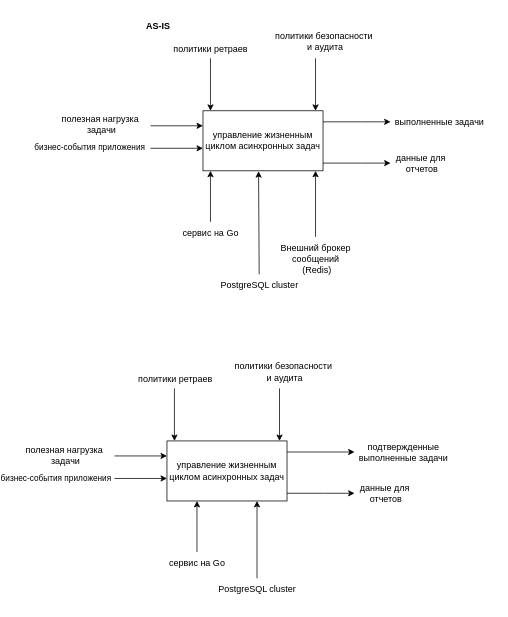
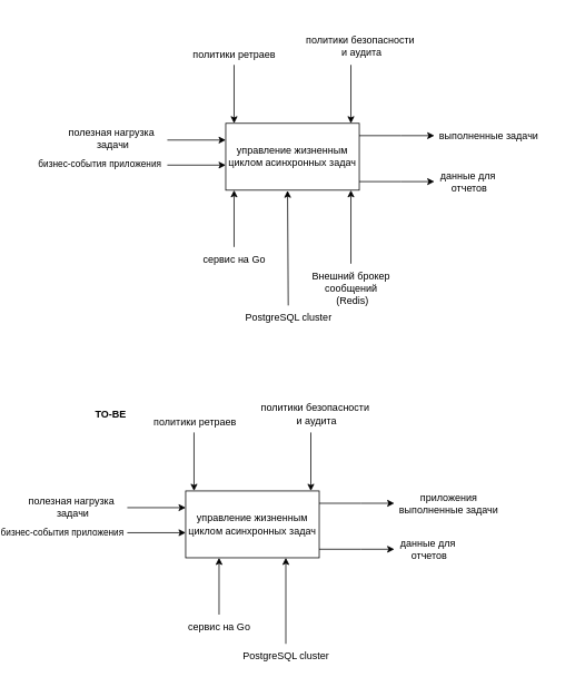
  <mxCell id="0" />
  <mxCell id="1" parent="0" />
  <mxCell id="2" value="управление жизненным циклом асинхронных задач" style="rounded=0;whiteSpace=wrap;html=1;" parent="1" vertex="1"><mxGeometry x="270" y="147" width="160" height="80" as="geometry" /></mxCell>
  <mxCell id="3" value="" style="endArrow=classic;html=1;rounded=0;exitX=1;exitY=0.5;exitDx=0;exitDy=0;" parent="1" edge="1"><mxGeometry width="50" height="50" relative="1" as="geometry"><mxPoint x="430" y="161.74" as="sourcePoint" /><mxPoint x="520" y="161.74" as="targetPoint" /><Array as="points"><mxPoint x="480" y="161.74" /></Array></mxGeometry></mxCell>
  <mxCell id="4" value="выполненные задачи" style="text;html=1;align=center;verticalAlign=middle;resizable=0;points=[];autosize=1;strokeColor=none;fillColor=none;" parent="1" vertex="1"><mxGeometry x="515" y="147" width="140" height="30" as="geometry" /></mxCell>
  <mxCell id="5" value="" style="endArrow=classic;html=1;rounded=0;entryX=0.25;entryY=0;entryDx=0;entryDy=0;" parent="1" edge="1"><mxGeometry width="50" height="50" relative="1" as="geometry"><mxPoint x="280" y="77" as="sourcePoint" /><mxPoint x="280" y="147" as="targetPoint" /></mxGeometry></mxCell>
  <mxCell id="6" value="политики ретраев" style="text;html=1;align=center;verticalAlign=middle;resizable=0;points=[];autosize=1;strokeColor=none;fillColor=none;" parent="1" vertex="1"><mxGeometry x="215" y="50" width="130" height="30" as="geometry" /></mxCell>
  <mxCell id="7" value="" style="endArrow=classic;html=1;rounded=0;entryX=0.75;entryY=0;entryDx=0;entryDy=0;" parent="1" edge="1"><mxGeometry width="50" height="50" relative="1" as="geometry"><mxPoint x="420" y="77" as="sourcePoint" /><mxPoint x="420" y="147" as="targetPoint" /></mxGeometry></mxCell>
  <mxCell id="8" value="&lt;div&gt;политики безопасности&lt;/div&gt;&lt;div&gt;&amp;nbsp;и аудита&lt;/div&gt;" style="text;html=1;align=center;verticalAlign=middle;resizable=0;points=[];autosize=1;strokeColor=none;fillColor=none;" parent="1" vertex="1"><mxGeometry x="351" y="35" width="160" height="40" as="geometry" /></mxCell>
  <mxCell id="9" value="" style="endArrow=classic;html=1;rounded=0;entryX=0.75;entryY=1;entryDx=0;entryDy=0;" parent="1" source="16" edge="1"><mxGeometry width="50" height="50" relative="1" as="geometry"><mxPoint x="420" y="297" as="sourcePoint" /><mxPoint x="420" y="227" as="targetPoint" /></mxGeometry></mxCell>
  <mxCell id="10" value="" style="endArrow=classic;html=1;rounded=0;entryX=0.25;entryY=1;entryDx=0;entryDy=0;" parent="1" source="15" edge="1"><mxGeometry width="50" height="50" relative="1" as="geometry"><mxPoint x="269.6" y="295" as="sourcePoint" /><mxPoint x="280" y="227" as="targetPoint" /></mxGeometry></mxCell>
  <mxCell id="11" value="" style="endArrow=classic;html=1;rounded=0;entryX=0;entryY=0.5;entryDx=0;entryDy=0;" parent="1" edge="1"><mxGeometry width="50" height="50" relative="1" as="geometry"><mxPoint x="200" y="167" as="sourcePoint" /><mxPoint x="270" y="167" as="targetPoint" /></mxGeometry></mxCell>
  <mxCell id="12" value="полезная нагрузка&lt;div&gt;&amp;nbsp;задачи&lt;/div&gt;" style="text;html=1;align=center;verticalAlign=middle;resizable=0;points=[];autosize=1;strokeColor=none;fillColor=none;" parent="1" vertex="1"><mxGeometry x="68" y="145" width="130" height="40" as="geometry" /></mxCell>
  <mxCell id="13" value="" style="endArrow=classic;html=1;rounded=0;exitX=1;exitY=0.5;exitDx=0;exitDy=0;" parent="1" edge="1"><mxGeometry width="50" height="50" relative="1" as="geometry"><mxPoint x="430" y="216.74" as="sourcePoint" /><mxPoint x="520" y="216.74" as="targetPoint" /><Array as="points"><mxPoint x="480" y="216.74" /></Array></mxGeometry></mxCell>
  <mxCell id="14" value="данные для&lt;div&gt;&amp;nbsp;отчетов&lt;/div&gt;" style="text;html=1;align=center;verticalAlign=middle;resizable=0;points=[];autosize=1;strokeColor=none;fillColor=none;" parent="1" vertex="1"><mxGeometry x="515" y="197" width="90" height="40" as="geometry" /></mxCell>
  <mxCell id="15" value="сервис на Go" style="text;html=1;align=center;verticalAlign=middle;resizable=0;points=[];autosize=1;strokeColor=none;fillColor=none;" parent="1" vertex="1"><mxGeometry x="230" y="295" width="100" height="30" as="geometry" /></mxCell>
  <mxCell id="16" value="Внешний брокер&lt;div&gt;сообщений&lt;/div&gt;&amp;nbsp;(Redis)" style="text;html=1;align=center;verticalAlign=middle;resizable=0;points=[];autosize=1;strokeColor=none;fillColor=none;" parent="1" vertex="1"><mxGeometry x="360" y="315" width="120" height="60" as="geometry" /></mxCell>
  <mxCell id="17" value="" style="endArrow=classic;html=1;rounded=0;entryX=0;entryY=0.5;entryDx=0;entryDy=0;" parent="1" edge="1"><mxGeometry width="50" height="50" relative="1" as="geometry"><mxPoint x="200" y="197" as="sourcePoint" /><mxPoint x="270" y="197" as="targetPoint" /></mxGeometry></mxCell>
  <mxCell id="18" value="бизнес-события приложения" style="edgeLabel;html=1;align=center;verticalAlign=middle;resizable=0;points=[];" parent="17" connectable="0" vertex="1"><mxGeometry x="-0.298" y="4" relative="1" as="geometry"><mxPoint x="-107" y="2" as="offset" /></mxGeometry></mxCell>
- <mxCell id="19" value="AS-IS" style="text;html=1;align=center;verticalAlign=middle;resizable=0;points=[];autosize=1;strokeColor=none;fillColor=none;fontStyle=1" parent="1" vertex="1"><mxGeometry x="185" y="20" width="50" height="30" as="geometry" /></mxCell>
  <mxCell id="20" value="управление жизненным циклом асинхронных задач" style="rounded=0;whiteSpace=wrap;html=1;" parent="1" vertex="1"><mxGeometry x="222" y="587" width="160" height="80" as="geometry" /></mxCell>
  <mxCell id="21" value="" style="endArrow=classic;html=1;rounded=0;exitX=1;exitY=0.5;exitDx=0;exitDy=0;" parent="1" edge="1"><mxGeometry width="50" height="50" relative="1" as="geometry"><mxPoint x="382" y="601.74" as="sourcePoint" /><mxPoint x="472" y="601.74" as="targetPoint" /><Array as="points"><mxPoint x="432" y="601.74" /></Array></mxGeometry></mxCell>
- <mxCell id="22" value="подтвержденные&lt;div&gt;выполненные задачи&lt;/div&gt;" style="text;html=1;align=center;verticalAlign=middle;resizable=0;points=[];autosize=1;strokeColor=none;fillColor=none;" parent="1" vertex="1"><mxGeometry x="467" y="582" width="140" height="40" as="geometry" /></mxCell>
+ <mxCell id="22" value="приложения&lt;div&gt;выполненные задачи&lt;/div&gt;" style="text;html=1;align=center;verticalAlign=middle;resizable=0;points=[];autosize=1;strokeColor=none;fillColor=none;" parent="1" vertex="1"><mxGeometry x="467" y="582" width="140" height="40" as="geometry" /></mxCell>
  <mxCell id="23" value="" style="endArrow=classic;html=1;rounded=0;entryX=0.25;entryY=0;entryDx=0;entryDy=0;" parent="1" edge="1"><mxGeometry width="50" height="50" relative="1" as="geometry"><mxPoint x="232" y="517" as="sourcePoint" /><mxPoint x="232" y="587" as="targetPoint" /></mxGeometry></mxCell>
  <mxCell id="24" value="политики ретраев" style="text;html=1;align=center;verticalAlign=middle;resizable=0;points=[];autosize=1;strokeColor=none;fillColor=none;" parent="1" vertex="1"><mxGeometry x="168" y="490" width="130" height="30" as="geometry" /></mxCell>
  <mxCell id="25" value="" style="endArrow=classic;html=1;rounded=0;entryX=0.75;entryY=0;entryDx=0;entryDy=0;" parent="1" edge="1"><mxGeometry width="50" height="50" relative="1" as="geometry"><mxPoint x="372" y="517" as="sourcePoint" /><mxPoint x="372" y="587" as="targetPoint" /></mxGeometry></mxCell>
  <mxCell id="26" value="&lt;div&gt;политики безопасности&lt;/div&gt;&lt;div&gt;&amp;nbsp;и аудита&lt;/div&gt;" style="text;html=1;align=center;verticalAlign=middle;resizable=0;points=[];autosize=1;strokeColor=none;fillColor=none;" parent="1" vertex="1"><mxGeometry x="297" y="475" width="160" height="40" as="geometry" /></mxCell>
  <mxCell id="27" value="" style="endArrow=classic;html=1;rounded=0;entryX=0.75;entryY=1;entryDx=0;entryDy=0;" parent="1" source="34" target="20" edge="1"><mxGeometry width="50" height="50" relative="1" as="geometry"><mxPoint x="342" y="737" as="sourcePoint" /><mxPoint x="402" y="697" as="targetPoint" /></mxGeometry></mxCell>
  <mxCell id="28" value="" style="endArrow=classic;html=1;rounded=0;entryX=0.25;entryY=1;entryDx=0;entryDy=0;" parent="1" source="33" target="20" edge="1"><mxGeometry width="50" height="50" relative="1" as="geometry"><mxPoint x="251.6" y="735" as="sourcePoint" /><mxPoint x="251.6" y="665" as="targetPoint" /></mxGeometry></mxCell>
  <mxCell id="29" value="" style="endArrow=classic;html=1;rounded=0;entryX=0;entryY=0.5;entryDx=0;entryDy=0;" parent="1" edge="1"><mxGeometry width="50" height="50" relative="1" as="geometry"><mxPoint x="152" y="607" as="sourcePoint" /><mxPoint x="222" y="607" as="targetPoint" /></mxGeometry></mxCell>
  <mxCell id="30" value="полезная нагрузка&lt;div&gt;&amp;nbsp;задачи&lt;/div&gt;" style="text;html=1;align=center;verticalAlign=middle;resizable=0;points=[];autosize=1;strokeColor=none;fillColor=none;" parent="1" vertex="1"><mxGeometry x="20" y="586" width="130" height="40" as="geometry" /></mxCell>
  <mxCell id="31" value="" style="endArrow=classic;html=1;rounded=0;exitX=1;exitY=0.5;exitDx=0;exitDy=0;" parent="1" edge="1"><mxGeometry width="50" height="50" relative="1" as="geometry"><mxPoint x="382" y="656.74" as="sourcePoint" /><mxPoint x="472" y="656.74" as="targetPoint" /><Array as="points"><mxPoint x="432" y="656.74" /></Array></mxGeometry></mxCell>
  <mxCell id="32" value="данные для&lt;div&gt;&amp;nbsp;отчетов&lt;/div&gt;" style="text;html=1;align=center;verticalAlign=middle;resizable=0;points=[];autosize=1;strokeColor=none;fillColor=none;" parent="1" vertex="1"><mxGeometry x="467" y="637" width="90" height="40" as="geometry" /></mxCell>
  <mxCell id="33" value="сервис на Go" style="text;html=1;align=center;verticalAlign=middle;resizable=0;points=[];autosize=1;strokeColor=none;fillColor=none;" parent="1" vertex="1"><mxGeometry x="212" y="735" width="100" height="30" as="geometry" /></mxCell>
  <mxCell id="34" value="PostgreSQL cluster" style="text;html=1;align=center;verticalAlign=middle;resizable=0;points=[];autosize=1;strokeColor=none;fillColor=none;" parent="1" vertex="1"><mxGeometry x="277" y="770" width="130" height="30" as="geometry" /></mxCell>
  <mxCell id="35" value="" style="endArrow=classic;html=1;rounded=0;entryX=0;entryY=0.5;entryDx=0;entryDy=0;" parent="1" edge="1"><mxGeometry width="50" height="50" relative="1" as="geometry"><mxPoint x="152" y="637" as="sourcePoint" /><mxPoint x="222" y="637" as="targetPoint" /></mxGeometry></mxCell>
  <mxCell id="36" value="бизнес-события приложения" style="edgeLabel;html=1;align=center;verticalAlign=middle;resizable=0;points=[];" parent="35" connectable="0" vertex="1"><mxGeometry x="-0.298" y="4" relative="1" as="geometry"><mxPoint x="-104" y="3" as="offset" /></mxGeometry></mxCell>
+ <mxCell id="37" value="TO-BE" style="text;html=1;align=center;verticalAlign=middle;resizable=0;points=[];autosize=1;strokeColor=none;fillColor=none;fontStyle=1" parent="1" vertex="1"><mxGeometry x="102" y="480" width="60" height="30" as="geometry" /></mxCell>
  <mxCell id="38" value="" style="endArrow=classic;html=1;rounded=0;entryX=0.463;entryY=1.007;entryDx=0;entryDy=0;entryPerimeter=0;" edge="1" parent="1" source="39" target="2"><mxGeometry width="50" height="50" relative="1" as="geometry"><mxPoint x="345" y="325" as="sourcePoint" /><mxPoint x="345" y="255" as="targetPoint" /></mxGeometry></mxCell>
  <mxCell id="39" value="PostgreSQL cluster" style="text;html=1;align=center;verticalAlign=middle;resizable=0;points=[];autosize=1;strokeColor=none;fillColor=none;" vertex="1" parent="1"><mxGeometry x="280" y="365" width="130" height="30" as="geometry" /></mxCell>
